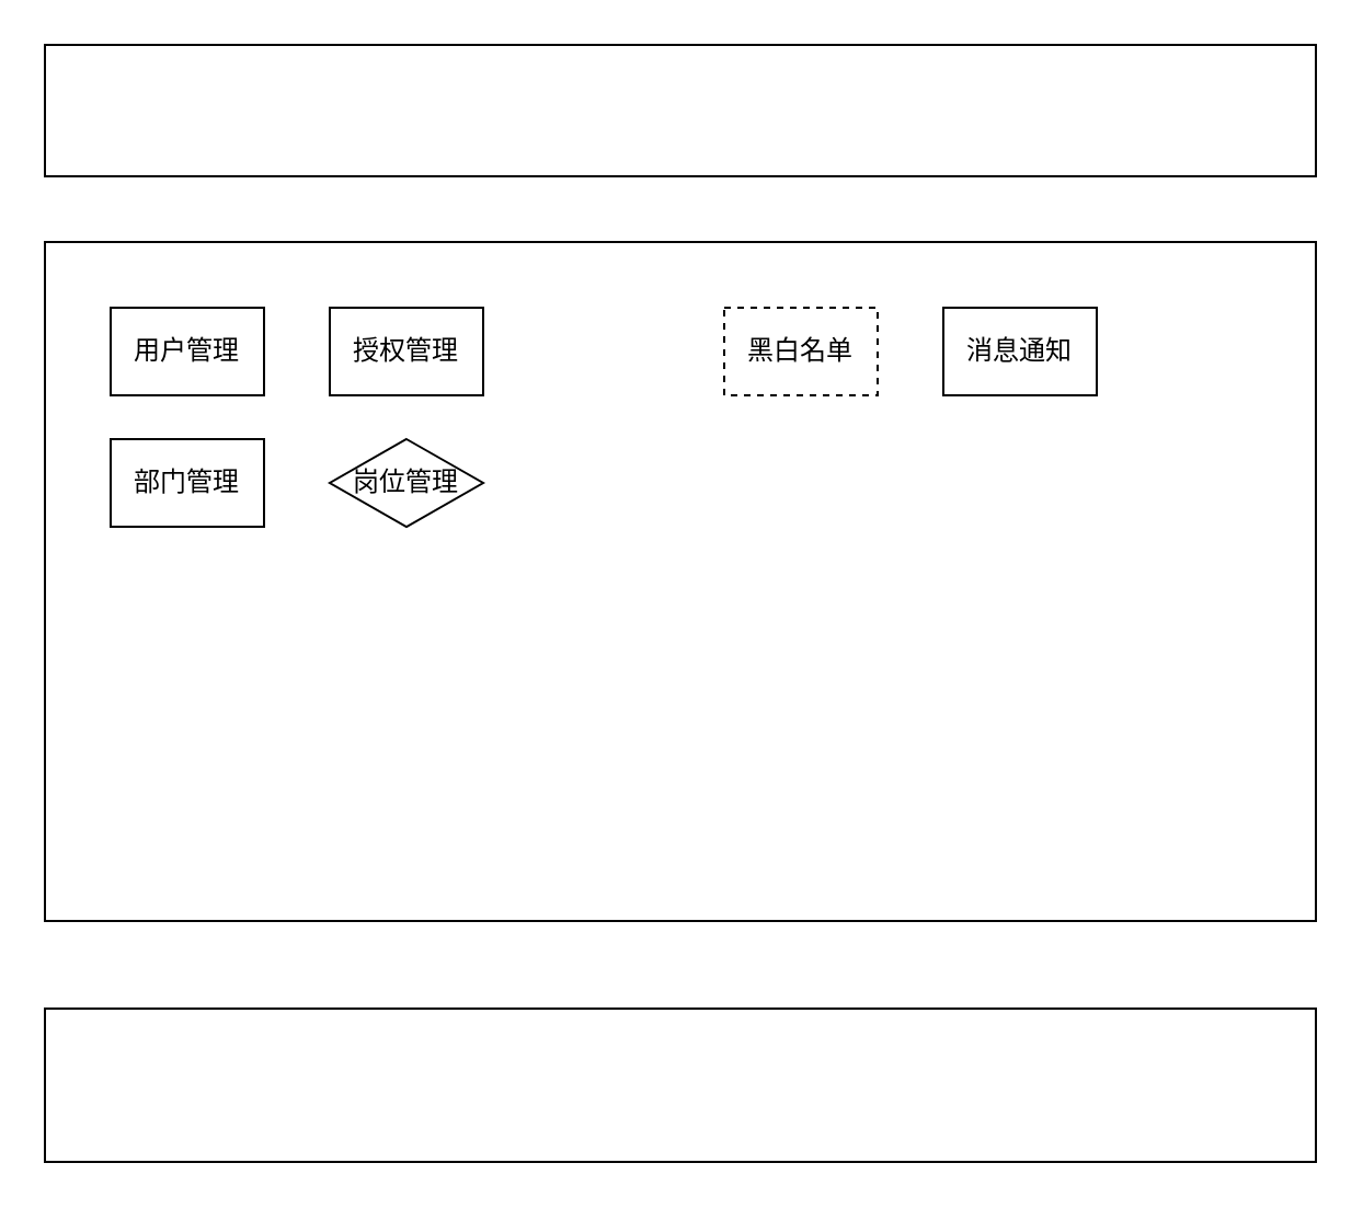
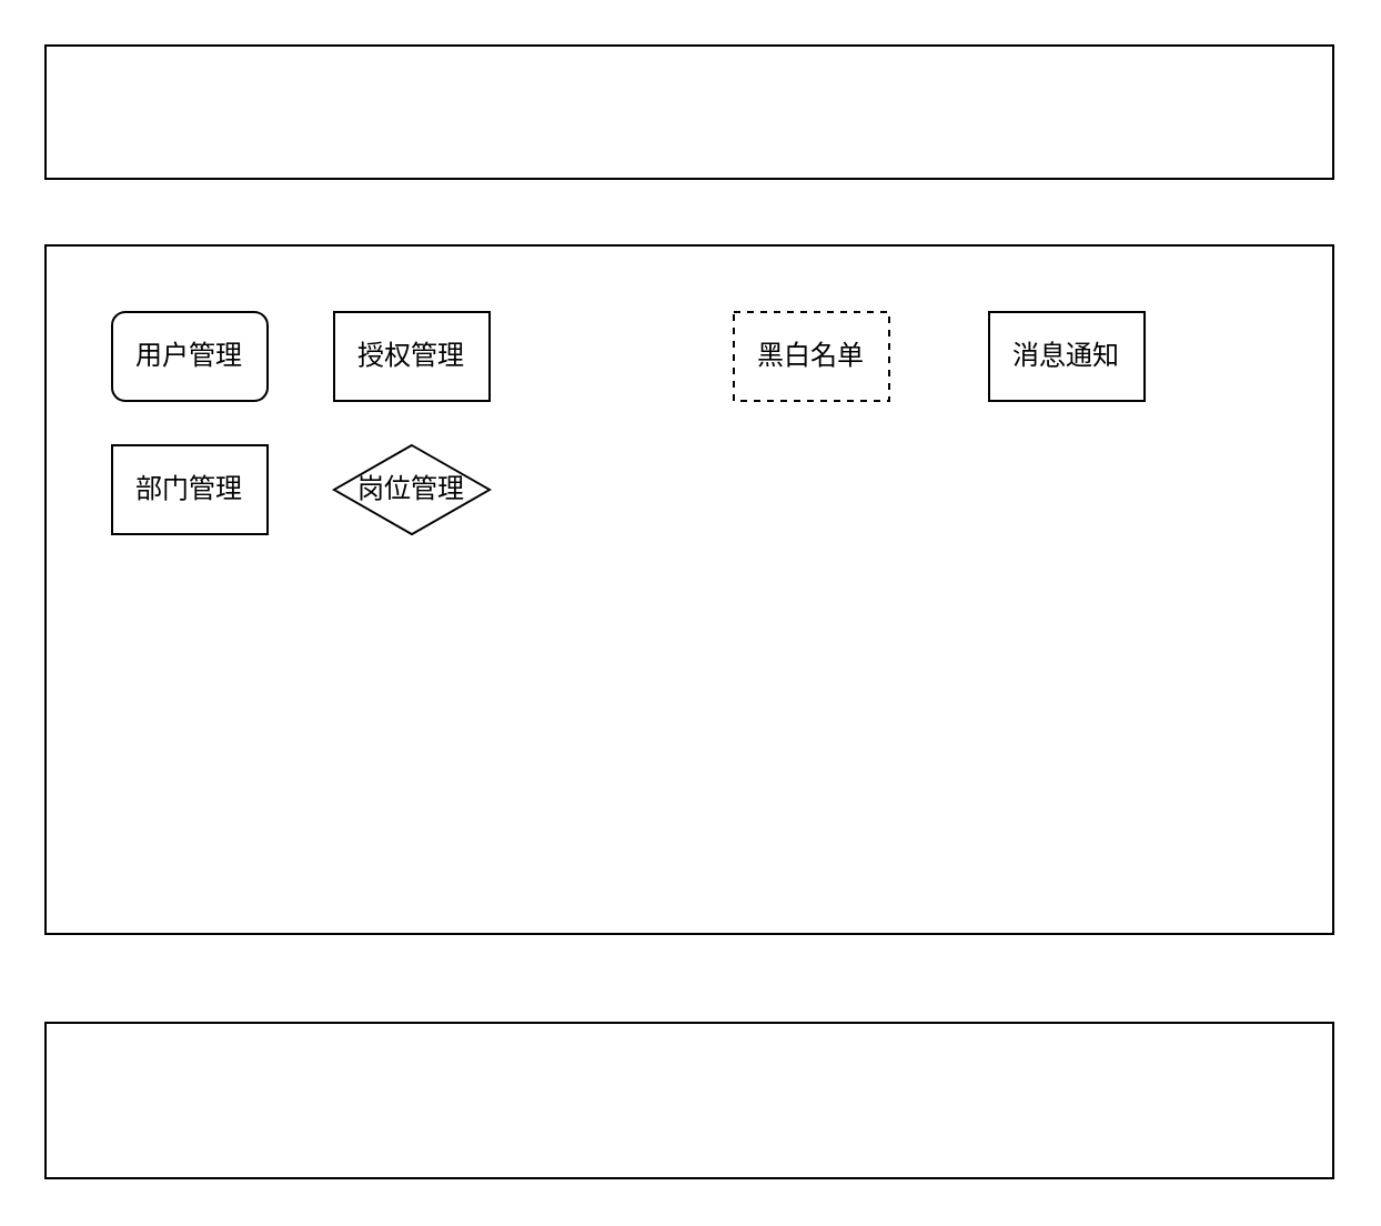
  <mxCell id="0" />
  <mxCell id="1" parent="0" />
  <mxCell id="2" value="" style="rounded=0;whiteSpace=wrap;html=1;" vertex="1" parent="1"><mxGeometry x="20" y="20" width="580" height="60" as="geometry" /></mxCell>
  <mxCell id="3" value="" style="rounded=0;whiteSpace=wrap;html=1;" vertex="1" parent="1"><mxGeometry x="20" y="110" width="580" height="310" as="geometry" /></mxCell>
  <mxCell id="4" value="" style="rounded=0;whiteSpace=wrap;html=1;" vertex="1" parent="1"><mxGeometry x="20" y="460" width="580" height="70" as="geometry" /></mxCell>
- <mxCell id="5" value="用户管理" style="rounded=0;whiteSpace=wrap;html=1;" vertex="1" parent="1"><mxGeometry x="50" y="140" width="70" height="40" as="geometry" /></mxCell>
- <mxCell id="6" value="消息通知" style="rounded=0;whiteSpace=wrap;html=1;" vertex="1" parent="1"><mxGeometry x="430" y="140" width="70" height="40" as="geometry" /></mxCell>
+ <mxCell id="5" value="用户管理" style="whiteSpace=wrap;html=1;rounded=1;" vertex="1" parent="1"><mxGeometry x="50" y="140" width="70" height="40" as="geometry" /></mxCell>
+ <mxCell id="6" value="消息通知" style="rounded=0;whiteSpace=wrap;html=1;" vertex="1" parent="1"><mxGeometry x="445" y="140" width="70" height="40" as="geometry" /></mxCell>
  <mxCell id="7" value="黑白名单" style="rounded=0;whiteSpace=wrap;html=1;dashed=1;" vertex="1" parent="1"><mxGeometry x="330" y="140" width="70" height="40" as="geometry" /></mxCell>
  <mxCell id="8" value="授权管理" style="rounded=0;whiteSpace=wrap;html=1;" vertex="1" parent="1"><mxGeometry x="150" y="140" width="70" height="40" as="geometry" /></mxCell>
  <mxCell id="9" value="部门管理" style="rounded=0;whiteSpace=wrap;html=1;" vertex="1" parent="1"><mxGeometry x="50" y="200" width="70" height="40" as="geometry" /></mxCell>
  <mxCell id="10" value="岗位管理" style="rhombus;whiteSpace=wrap;html=1;" vertex="1" parent="1"><mxGeometry x="150" y="200" width="70" height="40" as="geometry" /></mxCell>
